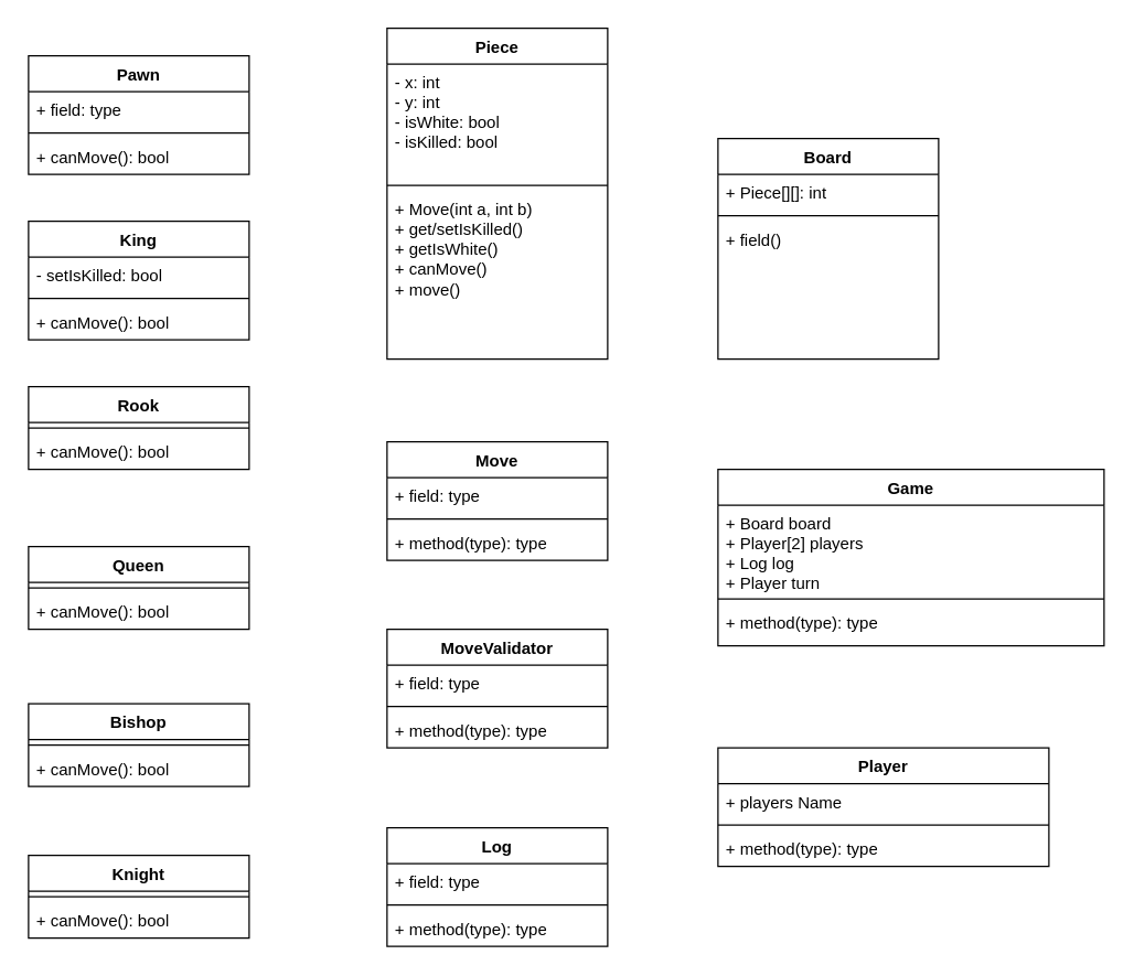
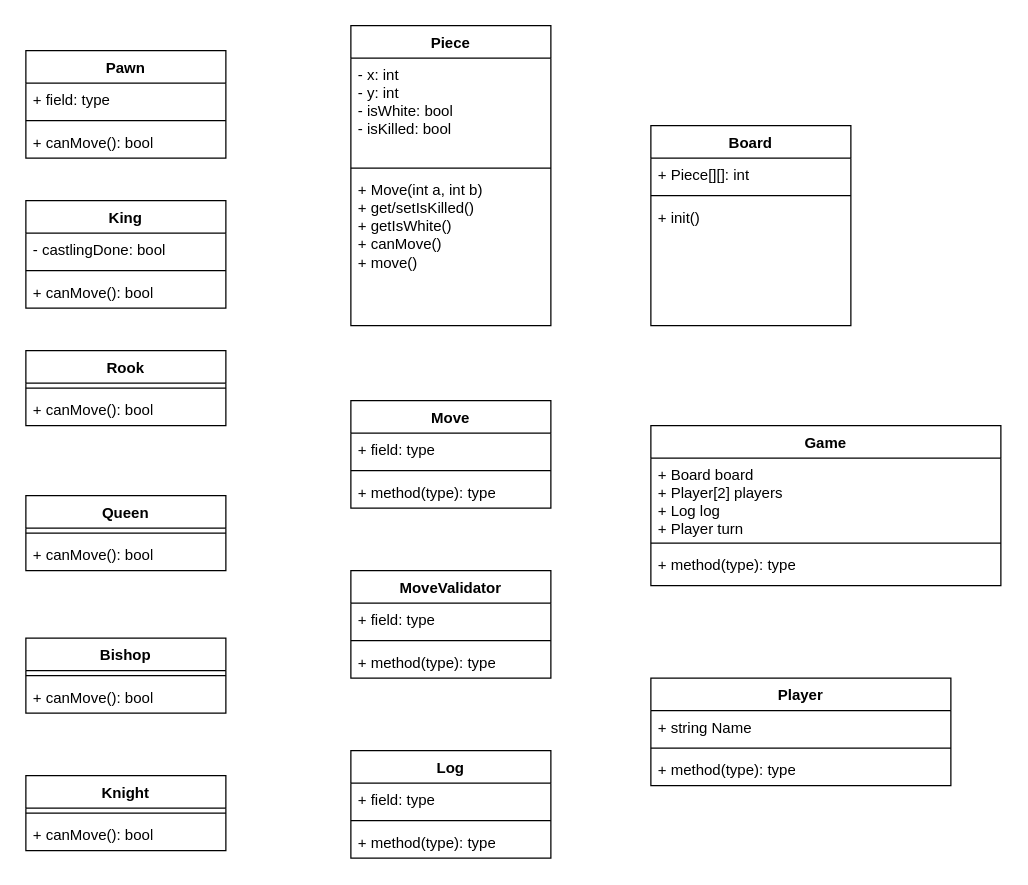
  <mxCell id="0" />
  <mxCell id="1" parent="0" />
  <mxCell id="2" value="Piece" style="swimlane;fontStyle=1;align=center;verticalAlign=top;childLayout=stackLayout;horizontal=1;startSize=26;horizontalStack=0;resizeParent=1;resizeParentMax=0;resizeLast=0;collapsible=1;marginBottom=0;whiteSpace=wrap;html=1;" vertex="1" parent="1"><mxGeometry x="280" y="20" width="160" height="240" as="geometry" /></mxCell>
  <mxCell id="3" value="- x: int&lt;br&gt;- y: int&lt;br&gt;- isWhite: bool&lt;br&gt;- isKilled: bool&amp;nbsp;" style="text;strokeColor=none;fillColor=none;align=left;verticalAlign=top;spacingLeft=4;spacingRight=4;overflow=hidden;rotatable=0;points=[[0,0.5],[1,0.5]];portConstraint=eastwest;whiteSpace=wrap;html=1;" vertex="1" parent="2"><mxGeometry y="26" width="160" height="84" as="geometry" /></mxCell>
  <mxCell id="4" value="" style="line;strokeWidth=1;fillColor=none;align=left;verticalAlign=middle;spacingTop=-1;spacingLeft=3;spacingRight=3;rotatable=0;labelPosition=right;points=[];portConstraint=eastwest;strokeColor=inherit;" vertex="1" parent="2"><mxGeometry y="110" width="160" height="8" as="geometry" /></mxCell>
  <mxCell id="5" value="+ Move(int a, int b)&lt;br&gt;+ get/setIsKilled()&lt;br&gt;+ getIsWhite()&lt;br&gt;+ canMove()&lt;br&gt;+ move()" style="text;strokeColor=none;fillColor=none;align=left;verticalAlign=top;spacingLeft=4;spacingRight=4;overflow=hidden;rotatable=0;points=[[0,0.5],[1,0.5]];portConstraint=eastwest;whiteSpace=wrap;html=1;" vertex="1" parent="2"><mxGeometry y="118" width="160" height="122" as="geometry" /></mxCell>
  <mxCell id="6" value="Board" style="swimlane;fontStyle=1;align=center;verticalAlign=top;childLayout=stackLayout;horizontal=1;startSize=26;horizontalStack=0;resizeParent=1;resizeParentMax=0;resizeLast=0;collapsible=1;marginBottom=0;whiteSpace=wrap;html=1;" vertex="1" parent="1"><mxGeometry x="520" y="100" width="160" height="160" as="geometry" /></mxCell>
  <mxCell id="7" value="+ Piece[][]: int" style="text;strokeColor=none;fillColor=none;align=left;verticalAlign=top;spacingLeft=4;spacingRight=4;overflow=hidden;rotatable=0;points=[[0,0.5],[1,0.5]];portConstraint=eastwest;whiteSpace=wrap;html=1;" vertex="1" parent="6"><mxGeometry y="26" width="160" height="26" as="geometry" /></mxCell>
  <mxCell id="8" value="" style="line;strokeWidth=1;fillColor=none;align=left;verticalAlign=middle;spacingTop=-1;spacingLeft=3;spacingRight=3;rotatable=0;labelPosition=right;points=[];portConstraint=eastwest;strokeColor=inherit;" vertex="1" parent="6"><mxGeometry y="52" width="160" height="8" as="geometry" /></mxCell>
- <mxCell id="9" value="+ field()" style="text;strokeColor=none;fillColor=none;align=left;verticalAlign=top;spacingLeft=4;spacingRight=4;overflow=hidden;rotatable=0;points=[[0,0.5],[1,0.5]];portConstraint=eastwest;whiteSpace=wrap;html=1;" vertex="1" parent="6"><mxGeometry y="60" width="160" height="100" as="geometry" /></mxCell>
+ <mxCell id="9" value="+ init()" style="text;strokeColor=none;fillColor=none;align=left;verticalAlign=top;spacingLeft=4;spacingRight=4;overflow=hidden;rotatable=0;points=[[0,0.5],[1,0.5]];portConstraint=eastwest;whiteSpace=wrap;html=1;" vertex="1" parent="6"><mxGeometry y="60" width="160" height="100" as="geometry" /></mxCell>
  <mxCell id="10" value="Game" style="swimlane;fontStyle=1;align=center;verticalAlign=top;childLayout=stackLayout;horizontal=1;startSize=26;horizontalStack=0;resizeParent=1;resizeParentMax=0;resizeLast=0;collapsible=1;marginBottom=0;whiteSpace=wrap;html=1;" vertex="1" parent="1"><mxGeometry x="520" y="340" width="280" height="128" as="geometry" /></mxCell>
  <mxCell id="11" value="+ Board board&lt;br&gt;+ Player[2] players&lt;br&gt;+ Log log&lt;br&gt;+ Player turn" style="text;strokeColor=none;fillColor=none;align=left;verticalAlign=top;spacingLeft=4;spacingRight=4;overflow=hidden;rotatable=0;points=[[0,0.5],[1,0.5]];portConstraint=eastwest;whiteSpace=wrap;html=1;" vertex="1" parent="10"><mxGeometry y="26" width="280" height="64" as="geometry" /></mxCell>
  <mxCell id="12" value="" style="line;strokeWidth=1;fillColor=none;align=left;verticalAlign=middle;spacingTop=-1;spacingLeft=3;spacingRight=3;rotatable=0;labelPosition=right;points=[];portConstraint=eastwest;strokeColor=inherit;" vertex="1" parent="10"><mxGeometry y="90" width="280" height="8" as="geometry" /></mxCell>
  <mxCell id="13" value="+ method(type): type" style="text;strokeColor=none;fillColor=none;align=left;verticalAlign=top;spacingLeft=4;spacingRight=4;overflow=hidden;rotatable=0;points=[[0,0.5],[1,0.5]];portConstraint=eastwest;whiteSpace=wrap;html=1;" vertex="1" parent="10"><mxGeometry y="98" width="280" height="30" as="geometry" /></mxCell>
  <mxCell id="14" value="King" style="swimlane;fontStyle=1;align=center;verticalAlign=top;childLayout=stackLayout;horizontal=1;startSize=26;horizontalStack=0;resizeParent=1;resizeParentMax=0;resizeLast=0;collapsible=1;marginBottom=0;whiteSpace=wrap;html=1;" vertex="1" parent="1"><mxGeometry x="20" y="160" width="160" height="86" as="geometry" /></mxCell>
- <mxCell id="15" value="- setIsKilled: bool" style="text;strokeColor=none;fillColor=none;align=left;verticalAlign=top;spacingLeft=4;spacingRight=4;overflow=hidden;rotatable=0;points=[[0,0.5],[1,0.5]];portConstraint=eastwest;whiteSpace=wrap;html=1;" vertex="1" parent="14"><mxGeometry y="26" width="160" height="26" as="geometry" /></mxCell>
+ <mxCell id="15" value="- castlingDone: bool" style="text;strokeColor=none;fillColor=none;align=left;verticalAlign=top;spacingLeft=4;spacingRight=4;overflow=hidden;rotatable=0;points=[[0,0.5],[1,0.5]];portConstraint=eastwest;whiteSpace=wrap;html=1;" vertex="1" parent="14"><mxGeometry y="26" width="160" height="26" as="geometry" /></mxCell>
  <mxCell id="16" value="" style="line;strokeWidth=1;fillColor=none;align=left;verticalAlign=middle;spacingTop=-1;spacingLeft=3;spacingRight=3;rotatable=0;labelPosition=right;points=[];portConstraint=eastwest;strokeColor=inherit;" vertex="1" parent="14"><mxGeometry y="52" width="160" height="8" as="geometry" /></mxCell>
  <mxCell id="17" value="+ canMove(): bool" style="text;strokeColor=none;fillColor=none;align=left;verticalAlign=top;spacingLeft=4;spacingRight=4;overflow=hidden;rotatable=0;points=[[0,0.5],[1,0.5]];portConstraint=eastwest;whiteSpace=wrap;html=1;" vertex="1" parent="14"><mxGeometry y="60" width="160" height="26" as="geometry" /></mxCell>
  <mxCell id="18" value="Pawn" style="swimlane;fontStyle=1;align=center;verticalAlign=top;childLayout=stackLayout;horizontal=1;startSize=26;horizontalStack=0;resizeParent=1;resizeParentMax=0;resizeLast=0;collapsible=1;marginBottom=0;whiteSpace=wrap;html=1;" vertex="1" parent="1"><mxGeometry x="20" y="40" width="160" height="86" as="geometry" /></mxCell>
  <mxCell id="19" value="+ field: type" style="text;strokeColor=none;fillColor=none;align=left;verticalAlign=top;spacingLeft=4;spacingRight=4;overflow=hidden;rotatable=0;points=[[0,0.5],[1,0.5]];portConstraint=eastwest;whiteSpace=wrap;html=1;" vertex="1" parent="18"><mxGeometry y="26" width="160" height="26" as="geometry" /></mxCell>
  <mxCell id="20" value="" style="line;strokeWidth=1;fillColor=none;align=left;verticalAlign=middle;spacingTop=-1;spacingLeft=3;spacingRight=3;rotatable=0;labelPosition=right;points=[];portConstraint=eastwest;strokeColor=inherit;" vertex="1" parent="18"><mxGeometry y="52" width="160" height="8" as="geometry" /></mxCell>
  <mxCell id="21" value="+ canMove(): bool" style="text;strokeColor=none;fillColor=none;align=left;verticalAlign=top;spacingLeft=4;spacingRight=4;overflow=hidden;rotatable=0;points=[[0,0.5],[1,0.5]];portConstraint=eastwest;whiteSpace=wrap;html=1;" vertex="1" parent="18"><mxGeometry y="60" width="160" height="26" as="geometry" /></mxCell>
  <mxCell id="22" value="Player" style="swimlane;fontStyle=1;align=center;verticalAlign=top;childLayout=stackLayout;horizontal=1;startSize=26;horizontalStack=0;resizeParent=1;resizeParentMax=0;resizeLast=0;collapsible=1;marginBottom=0;whiteSpace=wrap;html=1;" vertex="1" parent="1"><mxGeometry x="520" y="542" width="240" height="86" as="geometry" /></mxCell>
- <mxCell id="23" value="+ players Name" style="text;strokeColor=none;fillColor=none;align=left;verticalAlign=top;spacingLeft=4;spacingRight=4;overflow=hidden;rotatable=0;points=[[0,0.5],[1,0.5]];portConstraint=eastwest;whiteSpace=wrap;html=1;" vertex="1" parent="22"><mxGeometry y="26" width="240" height="26" as="geometry" /></mxCell>
+ <mxCell id="23" value="+ string Name" style="text;strokeColor=none;fillColor=none;align=left;verticalAlign=top;spacingLeft=4;spacingRight=4;overflow=hidden;rotatable=0;points=[[0,0.5],[1,0.5]];portConstraint=eastwest;whiteSpace=wrap;html=1;" vertex="1" parent="22"><mxGeometry y="26" width="240" height="26" as="geometry" /></mxCell>
  <mxCell id="24" value="" style="line;strokeWidth=1;fillColor=none;align=left;verticalAlign=middle;spacingTop=-1;spacingLeft=3;spacingRight=3;rotatable=0;labelPosition=right;points=[];portConstraint=eastwest;strokeColor=inherit;" vertex="1" parent="22"><mxGeometry y="52" width="240" height="8" as="geometry" /></mxCell>
  <mxCell id="25" value="+ method(type): type" style="text;strokeColor=none;fillColor=none;align=left;verticalAlign=top;spacingLeft=4;spacingRight=4;overflow=hidden;rotatable=0;points=[[0,0.5],[1,0.5]];portConstraint=eastwest;whiteSpace=wrap;html=1;" vertex="1" parent="22"><mxGeometry y="60" width="240" height="26" as="geometry" /></mxCell>
  <mxCell id="26" value="Move" style="swimlane;fontStyle=1;align=center;verticalAlign=top;childLayout=stackLayout;horizontal=1;startSize=26;horizontalStack=0;resizeParent=1;resizeParentMax=0;resizeLast=0;collapsible=1;marginBottom=0;whiteSpace=wrap;html=1;" vertex="1" parent="1"><mxGeometry x="280" y="320" width="160" height="86" as="geometry" /></mxCell>
  <mxCell id="27" value="+ field: type" style="text;strokeColor=none;fillColor=none;align=left;verticalAlign=top;spacingLeft=4;spacingRight=4;overflow=hidden;rotatable=0;points=[[0,0.5],[1,0.5]];portConstraint=eastwest;whiteSpace=wrap;html=1;" vertex="1" parent="26"><mxGeometry y="26" width="160" height="26" as="geometry" /></mxCell>
  <mxCell id="28" value="" style="line;strokeWidth=1;fillColor=none;align=left;verticalAlign=middle;spacingTop=-1;spacingLeft=3;spacingRight=3;rotatable=0;labelPosition=right;points=[];portConstraint=eastwest;strokeColor=inherit;" vertex="1" parent="26"><mxGeometry y="52" width="160" height="8" as="geometry" /></mxCell>
  <mxCell id="29" value="+ method(type): type" style="text;strokeColor=none;fillColor=none;align=left;verticalAlign=top;spacingLeft=4;spacingRight=4;overflow=hidden;rotatable=0;points=[[0,0.5],[1,0.5]];portConstraint=eastwest;whiteSpace=wrap;html=1;" vertex="1" parent="26"><mxGeometry y="60" width="160" height="26" as="geometry" /></mxCell>
  <mxCell id="30" value="Rook" style="swimlane;fontStyle=1;align=center;verticalAlign=top;childLayout=stackLayout;horizontal=1;startSize=26;horizontalStack=0;resizeParent=1;resizeParentMax=0;resizeLast=0;collapsible=1;marginBottom=0;whiteSpace=wrap;html=1;" vertex="1" parent="1"><mxGeometry x="20" y="280" width="160" height="60" as="geometry" /></mxCell>
  <mxCell id="31" value="" style="line;strokeWidth=1;fillColor=none;align=left;verticalAlign=middle;spacingTop=-1;spacingLeft=3;spacingRight=3;rotatable=0;labelPosition=right;points=[];portConstraint=eastwest;strokeColor=inherit;" vertex="1" parent="30"><mxGeometry y="26" width="160" height="8" as="geometry" /></mxCell>
  <mxCell id="32" value="+ canMove(): bool" style="text;strokeColor=none;fillColor=none;align=left;verticalAlign=top;spacingLeft=4;spacingRight=4;overflow=hidden;rotatable=0;points=[[0,0.5],[1,0.5]];portConstraint=eastwest;whiteSpace=wrap;html=1;" vertex="1" parent="30"><mxGeometry y="34" width="160" height="26" as="geometry" /></mxCell>
  <mxCell id="33" value="Knight" style="swimlane;fontStyle=1;align=center;verticalAlign=top;childLayout=stackLayout;horizontal=1;startSize=26;horizontalStack=0;resizeParent=1;resizeParentMax=0;resizeLast=0;collapsible=1;marginBottom=0;whiteSpace=wrap;html=1;" vertex="1" parent="1"><mxGeometry x="20" y="620" width="160" height="60" as="geometry" /></mxCell>
  <mxCell id="34" value="" style="line;strokeWidth=1;fillColor=none;align=left;verticalAlign=middle;spacingTop=-1;spacingLeft=3;spacingRight=3;rotatable=0;labelPosition=right;points=[];portConstraint=eastwest;strokeColor=inherit;" vertex="1" parent="33"><mxGeometry y="26" width="160" height="8" as="geometry" /></mxCell>
  <mxCell id="35" value="+ canMove(): bool" style="text;strokeColor=none;fillColor=none;align=left;verticalAlign=top;spacingLeft=4;spacingRight=4;overflow=hidden;rotatable=0;points=[[0,0.5],[1,0.5]];portConstraint=eastwest;whiteSpace=wrap;html=1;" vertex="1" parent="33"><mxGeometry y="34" width="160" height="26" as="geometry" /></mxCell>
  <mxCell id="36" value="Bishop" style="swimlane;fontStyle=1;align=center;verticalAlign=top;childLayout=stackLayout;horizontal=1;startSize=26;horizontalStack=0;resizeParent=1;resizeParentMax=0;resizeLast=0;collapsible=1;marginBottom=0;whiteSpace=wrap;html=1;" vertex="1" parent="1"><mxGeometry x="20" y="510" width="160" height="60" as="geometry" /></mxCell>
  <mxCell id="37" value="" style="line;strokeWidth=1;fillColor=none;align=left;verticalAlign=middle;spacingTop=-1;spacingLeft=3;spacingRight=3;rotatable=0;labelPosition=right;points=[];portConstraint=eastwest;strokeColor=inherit;" vertex="1" parent="36"><mxGeometry y="26" width="160" height="8" as="geometry" /></mxCell>
  <mxCell id="38" value="+ canMove(): bool" style="text;strokeColor=none;fillColor=none;align=left;verticalAlign=top;spacingLeft=4;spacingRight=4;overflow=hidden;rotatable=0;points=[[0,0.5],[1,0.5]];portConstraint=eastwest;whiteSpace=wrap;html=1;" vertex="1" parent="36"><mxGeometry y="34" width="160" height="26" as="geometry" /></mxCell>
  <mxCell id="39" value="Queen" style="swimlane;fontStyle=1;align=center;verticalAlign=top;childLayout=stackLayout;horizontal=1;startSize=26;horizontalStack=0;resizeParent=1;resizeParentMax=0;resizeLast=0;collapsible=1;marginBottom=0;whiteSpace=wrap;html=1;" vertex="1" parent="1"><mxGeometry x="20" y="396" width="160" height="60" as="geometry" /></mxCell>
  <mxCell id="40" value="" style="line;strokeWidth=1;fillColor=none;align=left;verticalAlign=middle;spacingTop=-1;spacingLeft=3;spacingRight=3;rotatable=0;labelPosition=right;points=[];portConstraint=eastwest;strokeColor=inherit;" vertex="1" parent="39"><mxGeometry y="26" width="160" height="8" as="geometry" /></mxCell>
  <mxCell id="41" value="+ canMove(): bool" style="text;strokeColor=none;fillColor=none;align=left;verticalAlign=top;spacingLeft=4;spacingRight=4;overflow=hidden;rotatable=0;points=[[0,0.5],[1,0.5]];portConstraint=eastwest;whiteSpace=wrap;html=1;" vertex="1" parent="39"><mxGeometry y="34" width="160" height="26" as="geometry" /></mxCell>
  <mxCell id="42" value="Log" style="swimlane;fontStyle=1;align=center;verticalAlign=top;childLayout=stackLayout;horizontal=1;startSize=26;horizontalStack=0;resizeParent=1;resizeParentMax=0;resizeLast=0;collapsible=1;marginBottom=0;whiteSpace=wrap;html=1;" vertex="1" parent="1"><mxGeometry x="280" y="600" width="160" height="86" as="geometry" /></mxCell>
  <mxCell id="43" value="+ field: type" style="text;strokeColor=none;fillColor=none;align=left;verticalAlign=top;spacingLeft=4;spacingRight=4;overflow=hidden;rotatable=0;points=[[0,0.5],[1,0.5]];portConstraint=eastwest;whiteSpace=wrap;html=1;" vertex="1" parent="42"><mxGeometry y="26" width="160" height="26" as="geometry" /></mxCell>
  <mxCell id="44" value="" style="line;strokeWidth=1;fillColor=none;align=left;verticalAlign=middle;spacingTop=-1;spacingLeft=3;spacingRight=3;rotatable=0;labelPosition=right;points=[];portConstraint=eastwest;strokeColor=inherit;" vertex="1" parent="42"><mxGeometry y="52" width="160" height="8" as="geometry" /></mxCell>
  <mxCell id="45" value="+ method(type): type" style="text;strokeColor=none;fillColor=none;align=left;verticalAlign=top;spacingLeft=4;spacingRight=4;overflow=hidden;rotatable=0;points=[[0,0.5],[1,0.5]];portConstraint=eastwest;whiteSpace=wrap;html=1;" vertex="1" parent="42"><mxGeometry y="60" width="160" height="26" as="geometry" /></mxCell>
  <mxCell id="46" value="MoveValidator" style="swimlane;fontStyle=1;align=center;verticalAlign=top;childLayout=stackLayout;horizontal=1;startSize=26;horizontalStack=0;resizeParent=1;resizeParentMax=0;resizeLast=0;collapsible=1;marginBottom=0;whiteSpace=wrap;html=1;" vertex="1" parent="1"><mxGeometry x="280" y="456" width="160" height="86" as="geometry" /></mxCell>
  <mxCell id="47" value="+ field: type" style="text;strokeColor=none;fillColor=none;align=left;verticalAlign=top;spacingLeft=4;spacingRight=4;overflow=hidden;rotatable=0;points=[[0,0.5],[1,0.5]];portConstraint=eastwest;whiteSpace=wrap;html=1;" vertex="1" parent="46"><mxGeometry y="26" width="160" height="26" as="geometry" /></mxCell>
  <mxCell id="48" value="" style="line;strokeWidth=1;fillColor=none;align=left;verticalAlign=middle;spacingTop=-1;spacingLeft=3;spacingRight=3;rotatable=0;labelPosition=right;points=[];portConstraint=eastwest;strokeColor=inherit;" vertex="1" parent="46"><mxGeometry y="52" width="160" height="8" as="geometry" /></mxCell>
  <mxCell id="49" value="+ method(type): type" style="text;strokeColor=none;fillColor=none;align=left;verticalAlign=top;spacingLeft=4;spacingRight=4;overflow=hidden;rotatable=0;points=[[0,0.5],[1,0.5]];portConstraint=eastwest;whiteSpace=wrap;html=1;" vertex="1" parent="46"><mxGeometry y="60" width="160" height="26" as="geometry" /></mxCell>
